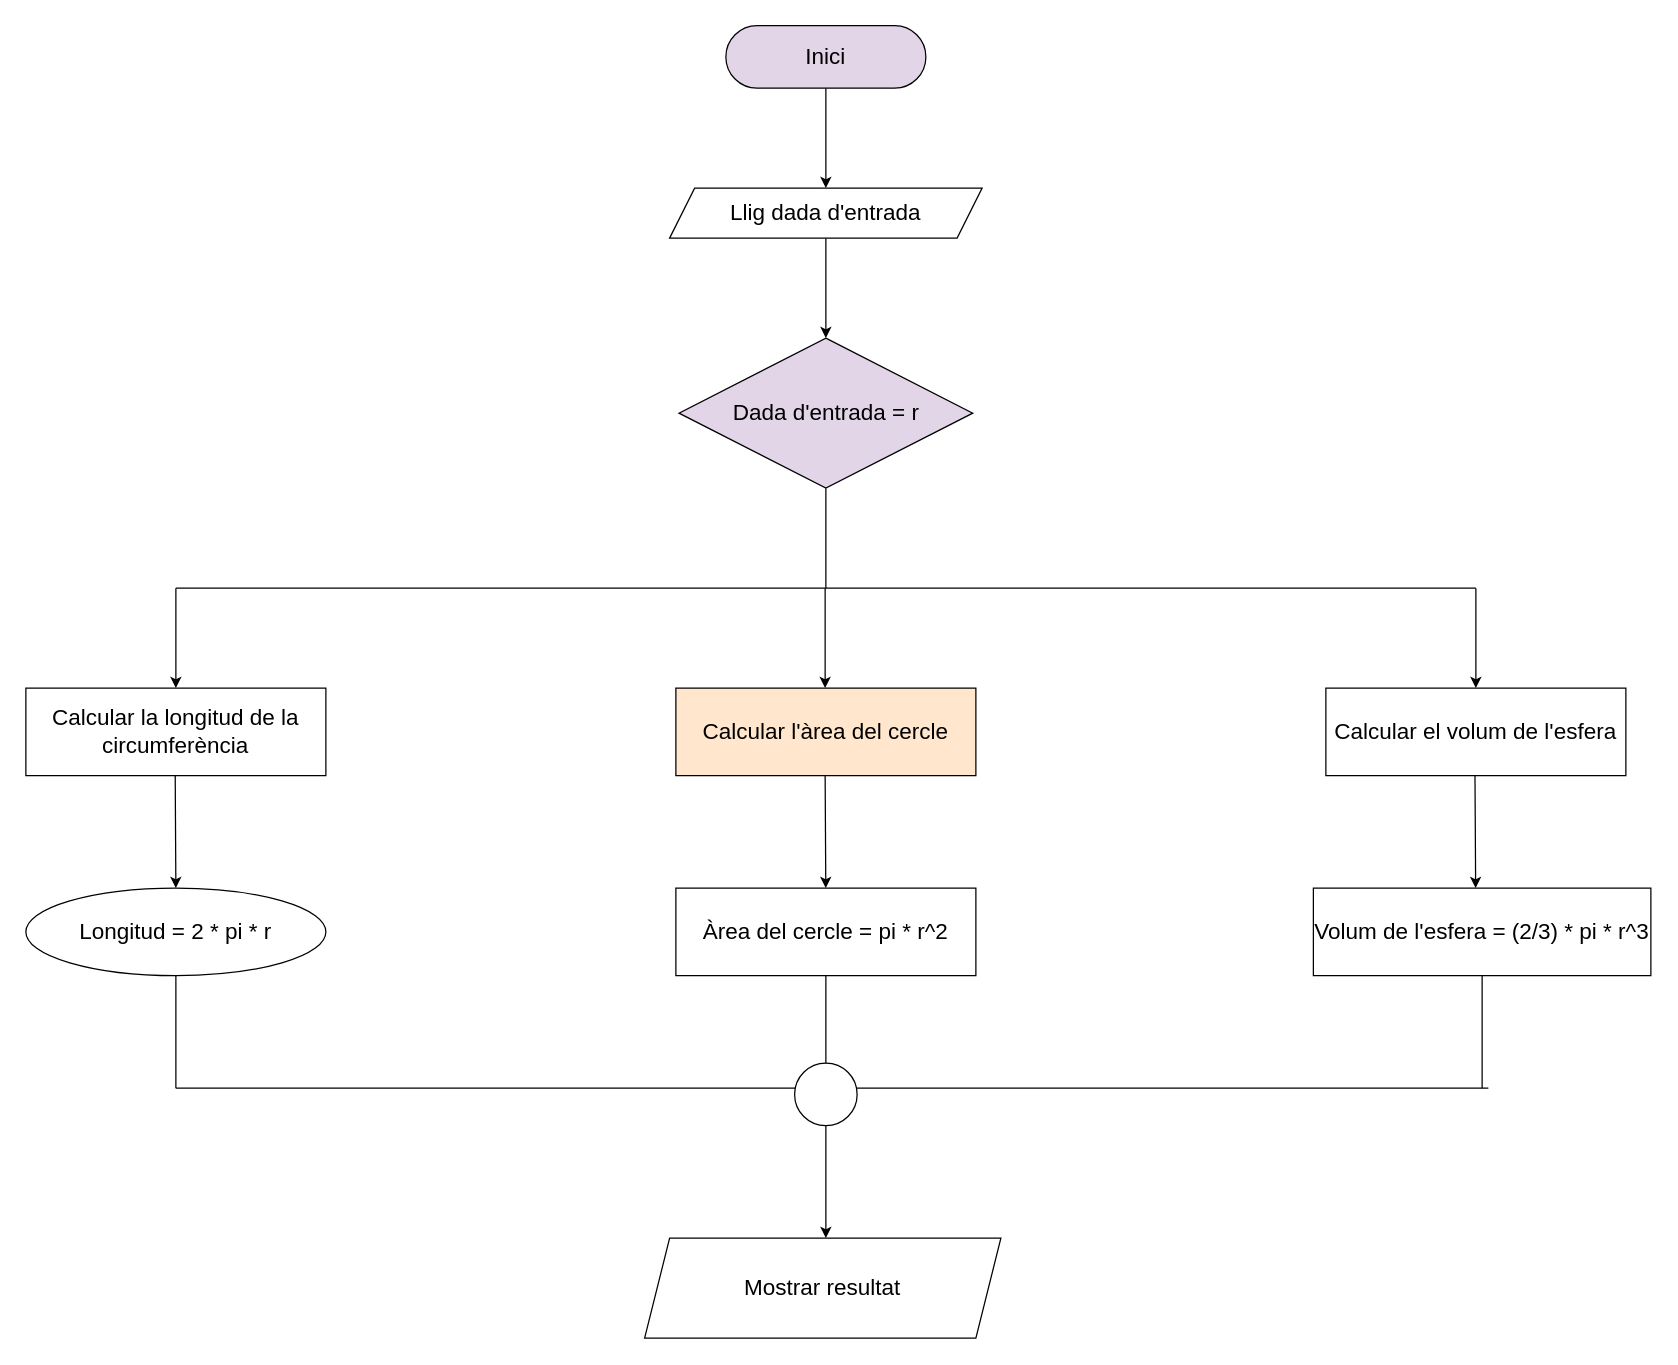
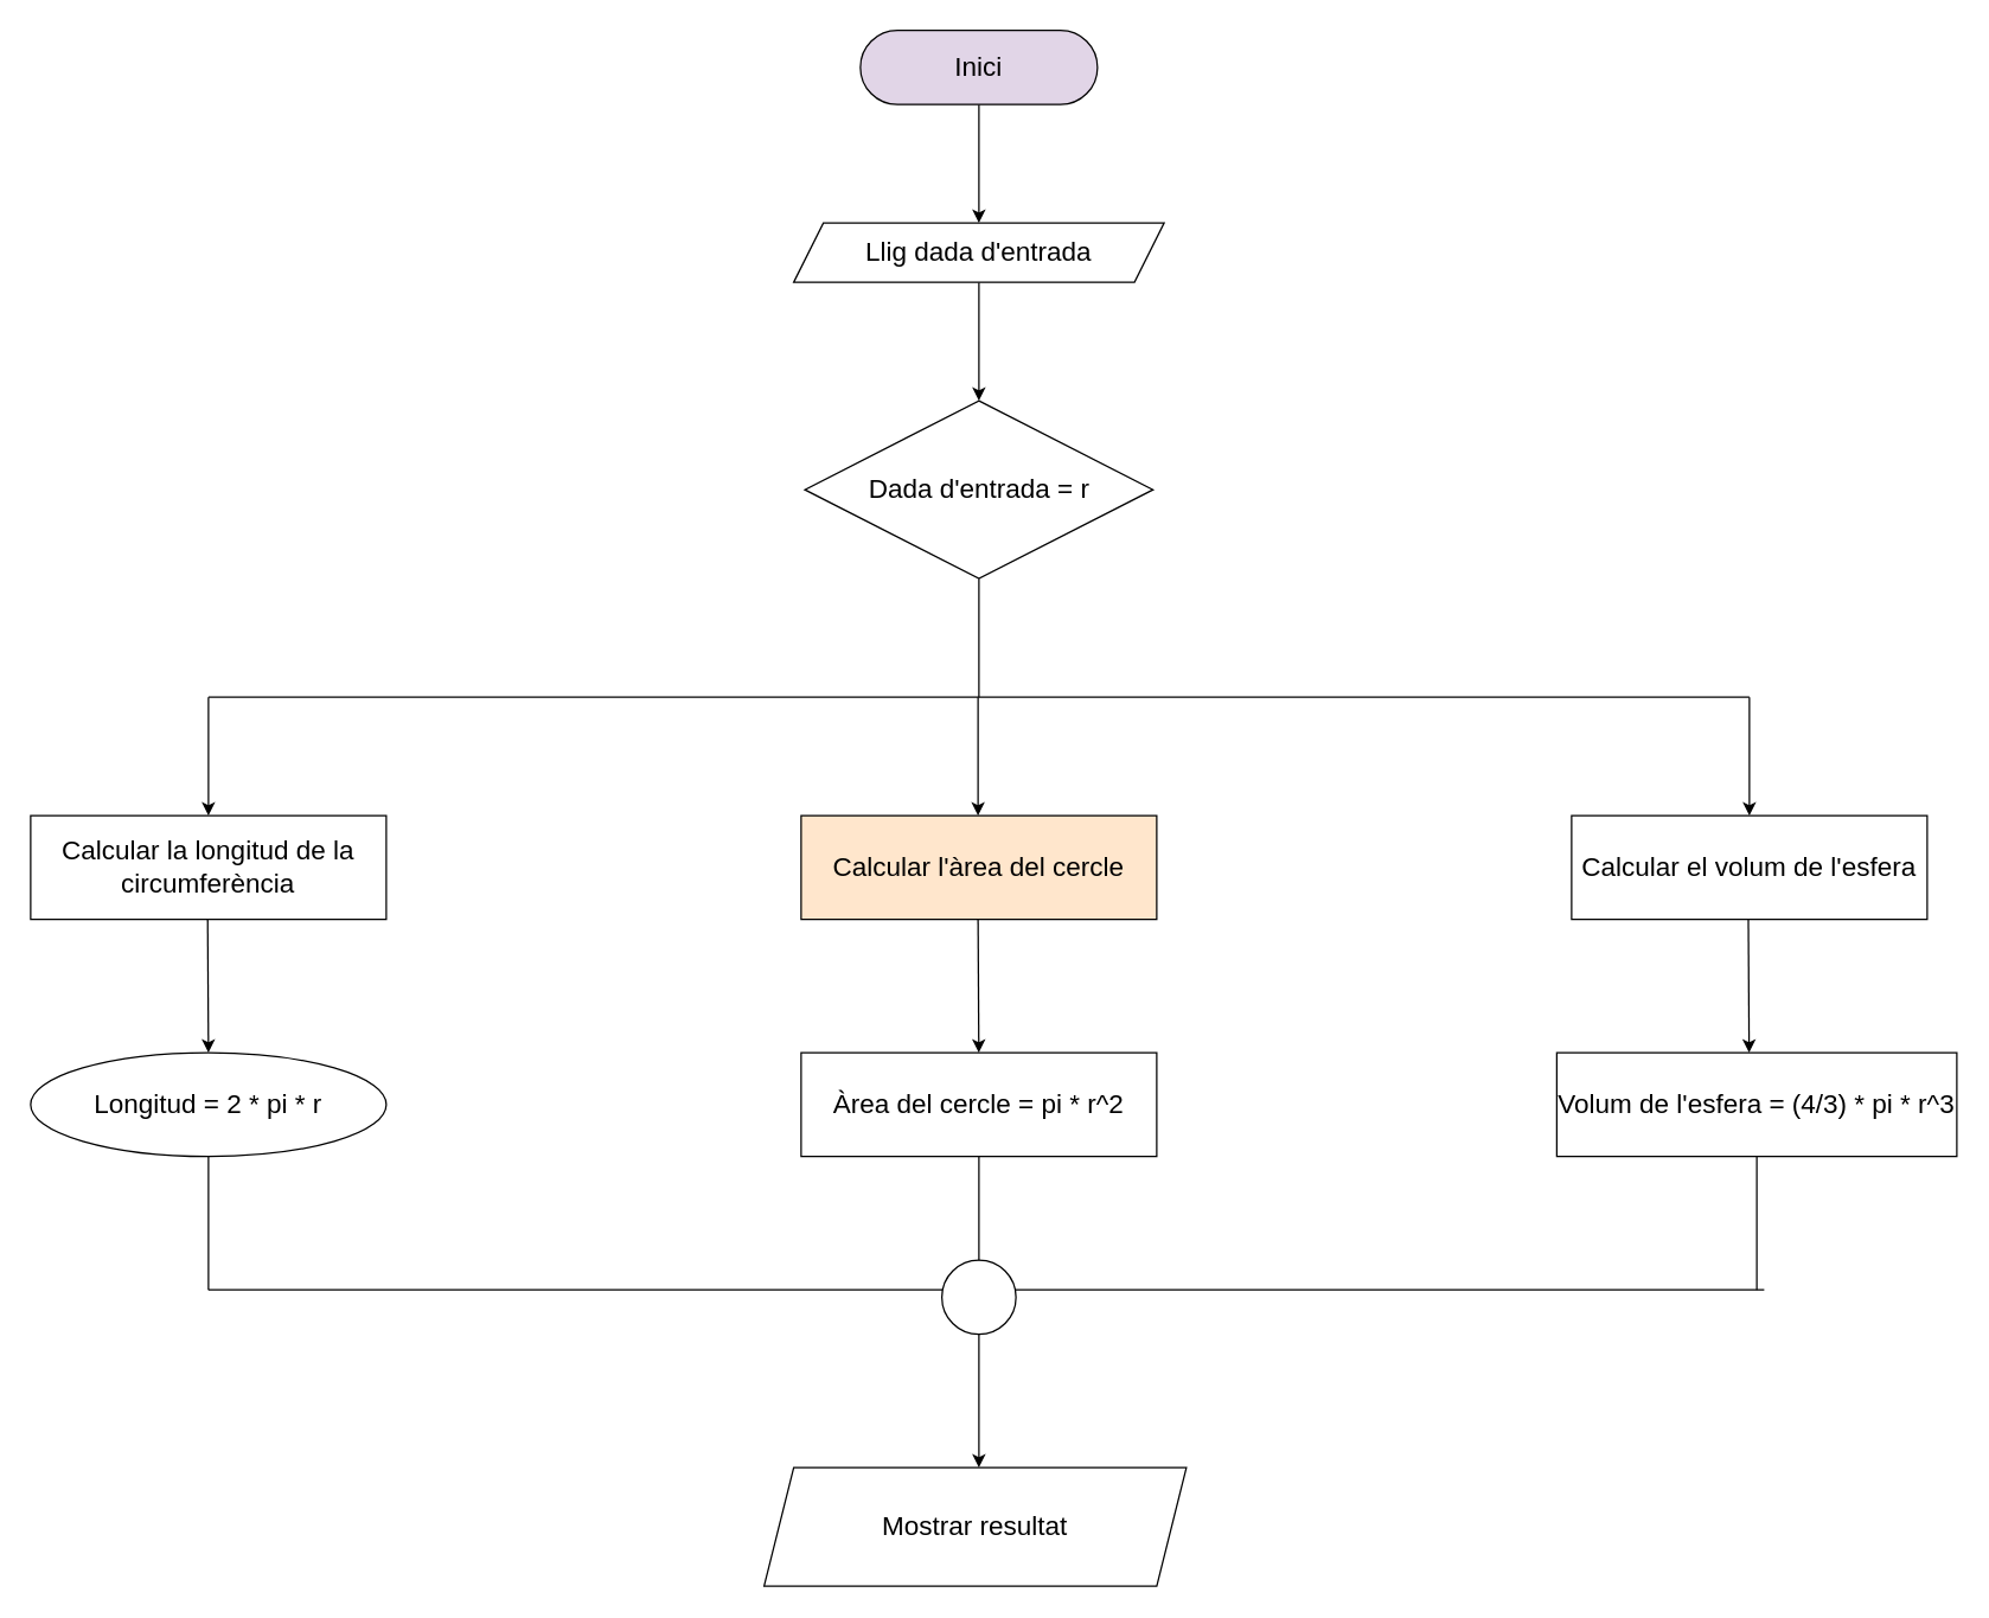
  <mxCell id="0" />
  <mxCell id="1" parent="0" />
  <mxCell id="2" style="edgeStyle=orthogonalEdgeStyle;rounded=0;orthogonalLoop=1;jettySize=auto;html=1;" edge="1" parent="1" source="3"><mxGeometry relative="1" as="geometry"><mxPoint x="660" y="150" as="targetPoint" /></mxGeometry></mxCell>
  <mxCell id="3" value="&lt;font style=&quot;font-size: 18px&quot;&gt;Inici&lt;/font&gt;" style="rounded=1;whiteSpace=wrap;html=1;arcSize=50;fillColor=#e1d5e7;" vertex="1" parent="1"><mxGeometry x="580" y="20" width="160" height="50" as="geometry" /></mxCell>
  <mxCell id="4" style="edgeStyle=orthogonalEdgeStyle;rounded=0;orthogonalLoop=1;jettySize=auto;html=1;" edge="1" parent="1" source="5"><mxGeometry relative="1" as="geometry"><mxPoint x="660" y="270" as="targetPoint" /></mxGeometry></mxCell>
  <mxCell id="5" value="&lt;font style=&quot;font-size: 18px&quot;&gt;Llig dada d'entrada&lt;/font&gt;" style="shape=parallelogram;perimeter=parallelogramPerimeter;whiteSpace=wrap;html=1;fixedSize=1;" vertex="1" parent="1"><mxGeometry x="535" y="150" width="250" height="40" as="geometry" /></mxCell>
- <mxCell id="6" value="&lt;span style=&quot;font-size: 18px&quot;&gt;Dada d'entrada = r&lt;/span&gt;" style="rhombus;whiteSpace=wrap;html=1;fillColor=#e1d5e7;" vertex="1" parent="1"><mxGeometry x="542.5" y="270" width="235" height="120" as="geometry" /></mxCell>
+ <mxCell id="6" value="&lt;span style=&quot;font-size: 18px&quot;&gt;Dada d'entrada = r&lt;/span&gt;" style="rhombus;whiteSpace=wrap;html=1;" vertex="1" parent="1"><mxGeometry x="542.5" y="270" width="235" height="120" as="geometry" /></mxCell>
  <mxCell id="7" value="" style="endArrow=none;html=1;entryX=0.5;entryY=1;entryDx=0;entryDy=0;" edge="1" parent="1" target="6"><mxGeometry width="50" height="50" relative="1" as="geometry"><mxPoint x="660" y="470" as="sourcePoint" /><mxPoint x="670" y="450" as="targetPoint" /></mxGeometry></mxCell>
  <mxCell id="8" value="" style="endArrow=none;html=1;" edge="1" parent="1"><mxGeometry width="50" height="50" relative="1" as="geometry"><mxPoint x="140" y="470" as="sourcePoint" /><mxPoint x="660" y="470" as="targetPoint" /></mxGeometry></mxCell>
  <mxCell id="9" value="" style="endArrow=none;html=1;" edge="1" parent="1"><mxGeometry width="50" height="50" relative="1" as="geometry"><mxPoint x="660" y="470" as="sourcePoint" /><mxPoint x="1180" y="470" as="targetPoint" /></mxGeometry></mxCell>
  <mxCell id="10" value="" style="endArrow=classic;html=1;" edge="1" parent="1"><mxGeometry width="50" height="50" relative="1" as="geometry"><mxPoint x="140" y="470" as="sourcePoint" /><mxPoint x="140" y="550" as="targetPoint" /></mxGeometry></mxCell>
  <mxCell id="11" value="&lt;font style=&quot;font-size: 18px&quot;&gt;Calcular la longitud de la circumferència&lt;/font&gt;" style="rounded=0;whiteSpace=wrap;html=1;" vertex="1" parent="1"><mxGeometry x="20" y="550" width="240" height="70" as="geometry" /></mxCell>
  <mxCell id="12" value="" style="endArrow=classic;html=1;entryX=0.5;entryY=0;entryDx=0;entryDy=0;" edge="1" parent="1" target="13"><mxGeometry width="50" height="50" relative="1" as="geometry"><mxPoint x="139.47" y="620" as="sourcePoint" /><mxPoint x="139.47" y="700" as="targetPoint" /></mxGeometry></mxCell>
  <mxCell id="13" value="&lt;font style=&quot;font-size: 18px&quot;&gt;Longitud = 2 * pi * r&lt;/font&gt;" style="ellipse;whiteSpace=wrap;html=1;" vertex="1" parent="1"><mxGeometry x="20" y="710" width="240" height="70" as="geometry" /></mxCell>
  <mxCell id="14" value="" style="endArrow=classic;html=1;" edge="1" parent="1"><mxGeometry width="50" height="50" relative="1" as="geometry"><mxPoint x="659.41" y="470" as="sourcePoint" /><mxPoint x="659.41" y="550" as="targetPoint" /></mxGeometry></mxCell>
  <mxCell id="15" value="" style="endArrow=classic;html=1;" edge="1" parent="1"><mxGeometry width="50" height="50" relative="1" as="geometry"><mxPoint x="1180" y="470" as="sourcePoint" /><mxPoint x="1180" y="550" as="targetPoint" /></mxGeometry></mxCell>
  <mxCell id="16" value="&lt;font style=&quot;font-size: 18px&quot;&gt;Calcular l'àrea del cercle&lt;/font&gt;" style="rounded=0;whiteSpace=wrap;html=1;fillColor=#ffe6cc;" vertex="1" parent="1"><mxGeometry x="540" y="550" width="240" height="70" as="geometry" /></mxCell>
  <mxCell id="17" value="&lt;font style=&quot;font-size: 18px&quot;&gt;Calcular el volum de l'esfera&lt;/font&gt;" style="rounded=0;whiteSpace=wrap;html=1;" vertex="1" parent="1"><mxGeometry x="1060" y="550" width="240" height="70" as="geometry" /></mxCell>
  <mxCell id="18" value="" style="endArrow=classic;html=1;entryX=0.5;entryY=0;entryDx=0;entryDy=0;" edge="1" parent="1"><mxGeometry width="50" height="50" relative="1" as="geometry"><mxPoint x="659.41" y="620" as="sourcePoint" /><mxPoint x="659.94" y="710" as="targetPoint" /></mxGeometry></mxCell>
  <mxCell id="19" value="" style="endArrow=classic;html=1;entryX=0.5;entryY=0;entryDx=0;entryDy=0;" edge="1" parent="1"><mxGeometry width="50" height="50" relative="1" as="geometry"><mxPoint x="1179.29" y="620" as="sourcePoint" /><mxPoint x="1179.82" y="710" as="targetPoint" /></mxGeometry></mxCell>
  <mxCell id="20" value="&lt;font style=&quot;font-size: 18px&quot;&gt;Àrea del cercle = pi * r^2&lt;/font&gt;" style="rounded=0;whiteSpace=wrap;html=1;" vertex="1" parent="1"><mxGeometry x="540" y="710" width="240" height="70" as="geometry" /></mxCell>
- <mxCell id="21" value="&lt;font style=&quot;font-size: 18px&quot;&gt;Volum de l'esfera = (2/3) * pi * r^3&lt;/font&gt;" style="rounded=0;whiteSpace=wrap;html=1;" vertex="1" parent="1"><mxGeometry x="1050" y="710" width="270" height="70" as="geometry" /></mxCell>
+ <mxCell id="21" value="&lt;font style=&quot;font-size: 18px&quot;&gt;Volum de l'esfera = (4/3) * pi * r^3&lt;/font&gt;" style="rounded=0;whiteSpace=wrap;html=1;" vertex="1" parent="1"><mxGeometry x="1050" y="710" width="270" height="70" as="geometry" /></mxCell>
  <mxCell id="22" value="" style="endArrow=none;html=1;entryX=0.5;entryY=1;entryDx=0;entryDy=0;" edge="1" parent="1" target="13"><mxGeometry width="50" height="50" relative="1" as="geometry"><mxPoint x="140" y="870" as="sourcePoint" /><mxPoint x="690" y="860" as="targetPoint" /></mxGeometry></mxCell>
  <mxCell id="23" value="" style="endArrow=none;html=1;entryX=0.5;entryY=1;entryDx=0;entryDy=0;" edge="1" parent="1" target="21"><mxGeometry width="50" height="50" relative="1" as="geometry"><mxPoint x="1185" y="870" as="sourcePoint" /><mxPoint x="690" y="860" as="targetPoint" /></mxGeometry></mxCell>
  <mxCell id="24" value="" style="endArrow=none;html=1;entryX=0.5;entryY=1;entryDx=0;entryDy=0;" edge="1" parent="1" target="20"><mxGeometry width="50" height="50" relative="1" as="geometry"><mxPoint x="660" y="870" as="sourcePoint" /><mxPoint x="690" y="860" as="targetPoint" /></mxGeometry></mxCell>
  <mxCell id="25" value="" style="endArrow=none;html=1;" edge="1" parent="1"><mxGeometry width="50" height="50" relative="1" as="geometry"><mxPoint x="140" y="870" as="sourcePoint" /><mxPoint x="1190" y="870" as="targetPoint" /></mxGeometry></mxCell>
  <mxCell id="26" value="" style="ellipse;whiteSpace=wrap;html=1;aspect=fixed;" vertex="1" parent="1"><mxGeometry x="635" y="850" width="50" height="50" as="geometry" /></mxCell>
  <mxCell id="27" value="" style="endArrow=classic;html=1;exitX=0.5;exitY=1;exitDx=0;exitDy=0;" edge="1" parent="1" source="26"><mxGeometry width="50" height="50" relative="1" as="geometry"><mxPoint x="650" y="940" as="sourcePoint" /><mxPoint x="660" y="990" as="targetPoint" /></mxGeometry></mxCell>
  <mxCell id="28" value="&lt;font style=&quot;font-size: 18px&quot;&gt;Mostrar resultat&lt;/font&gt;" style="shape=parallelogram;perimeter=parallelogramPerimeter;whiteSpace=wrap;html=1;fixedSize=1;" vertex="1" parent="1"><mxGeometry x="515" y="990" width="285" height="80" as="geometry" /></mxCell>
